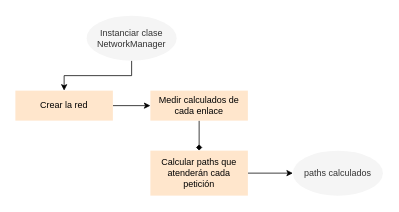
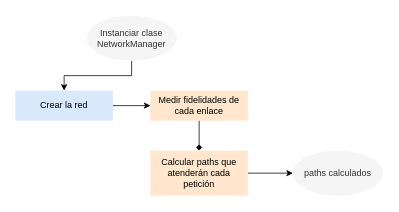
  <mxCell id="0" />
  <mxCell id="1" parent="0" />
  <mxCell id="2" style="edgeStyle=orthogonalEdgeStyle;rounded=0;orthogonalLoop=1;jettySize=auto;html=1;exitX=0.5;exitY=1;exitDx=0;exitDy=0;entryX=0.5;entryY=0;entryDx=0;entryDy=0;" parent="1" source="3" target="10" edge="1"><mxGeometry relative="1" as="geometry"><mxPoint x="85" y="40" as="targetPoint" /></mxGeometry></mxCell>
  <mxCell id="3" value="Instanciar clase NetworkManager" style="ellipse;whiteSpace=wrap;html=1;fillColor=#f5f5f5;fontColor=#333333;strokeColor=none;" parent="1" vertex="1"><mxGeometry x="115" y="20" width="120" height="60" as="geometry" /></mxCell>
  <mxCell id="4" style="edgeStyle=orthogonalEdgeStyle;rounded=0;orthogonalLoop=1;jettySize=auto;html=1;exitX=0.5;exitY=1;exitDx=0;exitDy=0;entryX=0.5;entryY=0;entryDx=0;entryDy=0;endArrow=diamond;" parent="1" source="5" target="7" edge="1"><mxGeometry relative="1" as="geometry" /></mxCell>
- <mxCell id="5" value="Medir calculados de cada enlace" style="rounded=0;whiteSpace=wrap;html=1;fillColor=#ffe6cc;strokeColor=none;" parent="1" vertex="1"><mxGeometry x="200" y="120" width="130" height="40" as="geometry" /></mxCell>
+ <mxCell id="5" value="Medir fidelidades de cada enlace" style="rounded=0;whiteSpace=wrap;html=1;fillColor=#ffe6cc;strokeColor=none;" parent="1" vertex="1"><mxGeometry x="200" y="120" width="130" height="40" as="geometry" /></mxCell>
  <mxCell id="6" style="edgeStyle=orthogonalEdgeStyle;rounded=0;orthogonalLoop=1;jettySize=auto;html=1;exitX=1;exitY=0.5;exitDx=0;exitDy=0;entryX=0;entryY=0.5;entryDx=0;entryDy=0;" parent="1" source="7" target="8" edge="1"><mxGeometry relative="1" as="geometry" /></mxCell>
  <mxCell id="7" value="Calcular paths que atenderán cada petición" style="rounded=0;whiteSpace=wrap;html=1;fillColor=#ffe6cc;strokeColor=none;" parent="1" vertex="1"><mxGeometry x="200" y="200" width="130" height="60" as="geometry" /></mxCell>
  <mxCell id="8" value="paths calculados" style="ellipse;whiteSpace=wrap;html=1;fillColor=#f5f5f5;fontColor=#333333;strokeColor=none;" parent="1" vertex="1"><mxGeometry x="390" y="200" width="120" height="60" as="geometry" /></mxCell>
  <mxCell id="9" style="edgeStyle=orthogonalEdgeStyle;rounded=0;orthogonalLoop=1;jettySize=auto;html=1;exitX=1;exitY=0.5;exitDx=0;exitDy=0;" parent="1" source="10" target="5" edge="1"><mxGeometry relative="1" as="geometry" /></mxCell>
- <mxCell id="10" value="Crear la red" style="rounded=0;whiteSpace=wrap;html=1;fillColor=#ffe6cc;strokeColor=none;" parent="1" vertex="1"><mxGeometry x="20" y="120" width="130" height="40" as="geometry" /></mxCell>
+ <mxCell id="10" value="Crear la red" style="rounded=0;whiteSpace=wrap;html=1;fillColor=#dae8fc;strokeColor=none;" parent="1" vertex="1"><mxGeometry x="20" y="120" width="130" height="40" as="geometry" /></mxCell>
